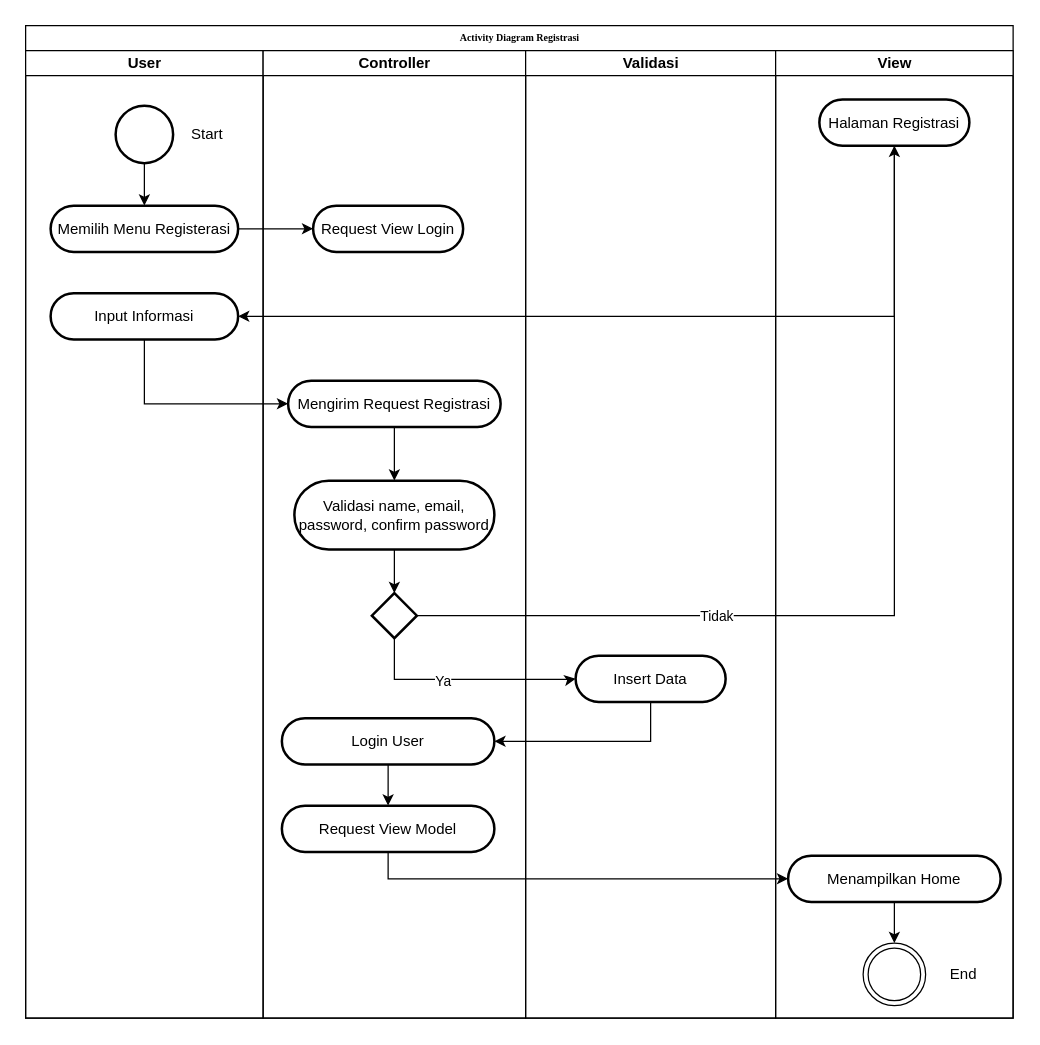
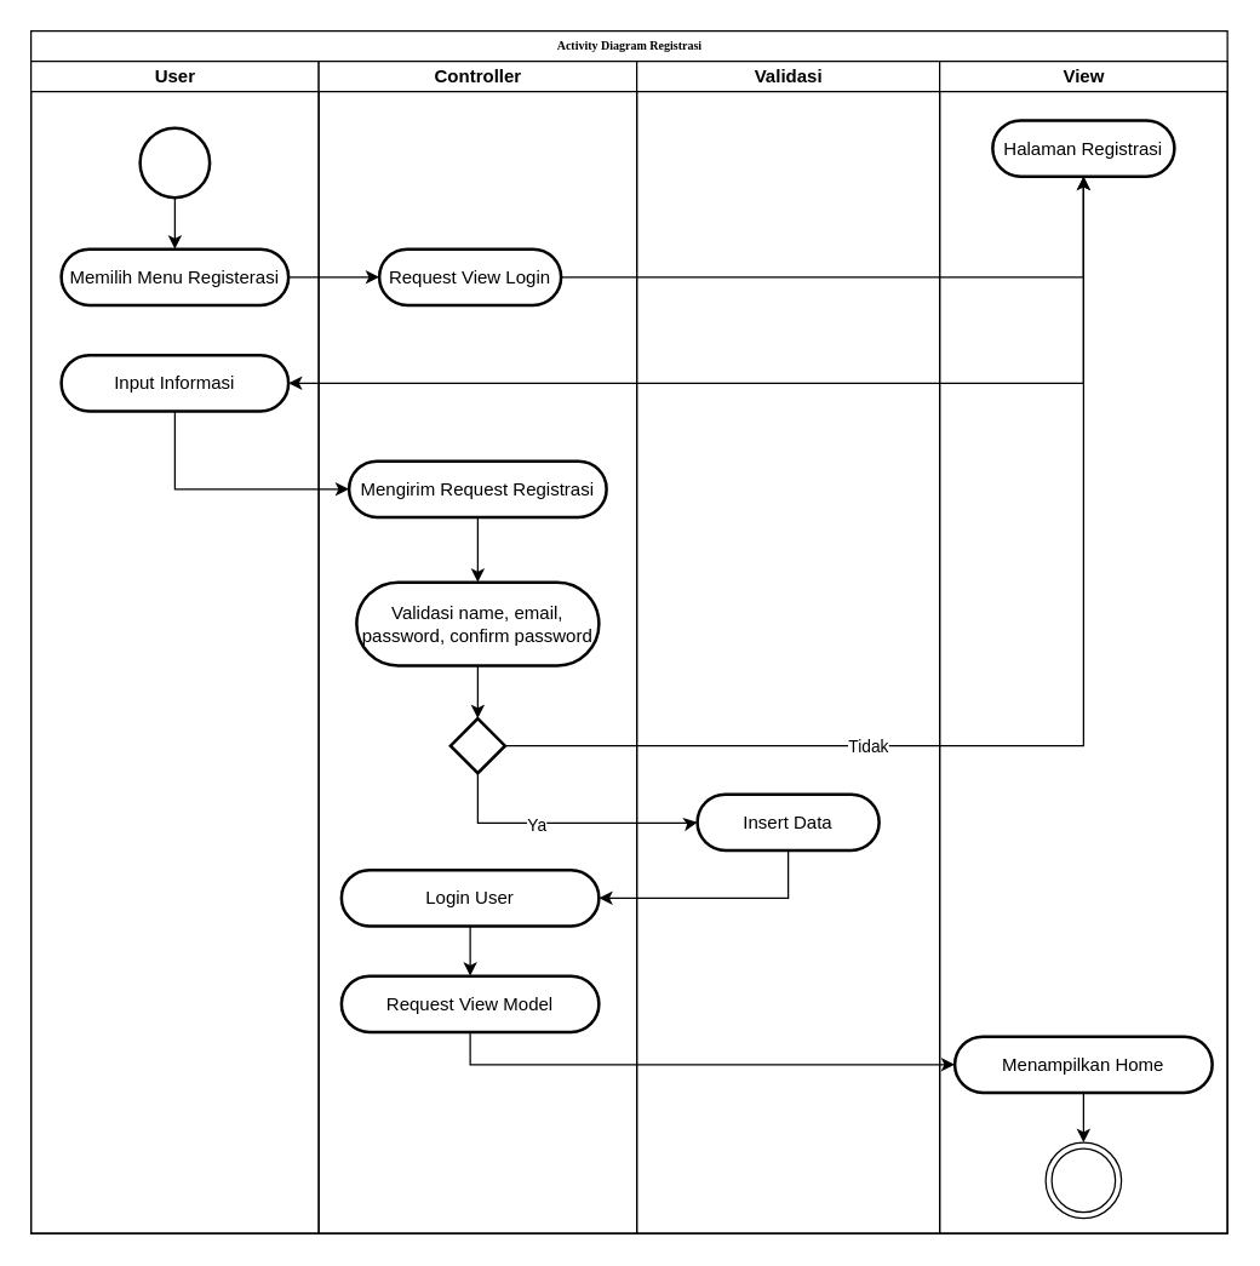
  <mxCell id="0" />
  <mxCell id="1" parent="0" />
  <mxCell id="2" value="Activity Diagram Registrasi" style="swimlane;html=1;childLayout=stackLayout;startSize=20;rounded=0;shadow=0;labelBackgroundColor=none;strokeWidth=1;fontFamily=Verdana;fontSize=8;align=center;" parent="1" vertex="1"><mxGeometry x="20" y="20" width="790" height="794" as="geometry" /></mxCell>
  <mxCell id="3" value="User" style="swimlane;html=1;startSize=20;" parent="2" vertex="1"><mxGeometry y="20" width="190" height="774" as="geometry" /></mxCell>
  <mxCell id="4" value="" style="edgeStyle=orthogonalEdgeStyle;rounded=0;orthogonalLoop=1;jettySize=auto;html=1;" edge="1" parent="3" source="5" target="6"><mxGeometry relative="1" as="geometry" /></mxCell>
  <mxCell id="5" value="" style="strokeWidth=2;html=1;shape=mxgraph.flowchart.start_2;whiteSpace=wrap;fillStyle=solid;" vertex="1" parent="3"><mxGeometry x="72" y="44" width="46" height="46" as="geometry" /></mxCell>
  <mxCell id="6" value="Memilih Menu Registerasi" style="rounded=1;whiteSpace=wrap;html=1;strokeWidth=2;fillStyle=solid;arcSize=50;" vertex="1" parent="3"><mxGeometry x="20" y="124" width="150" height="37" as="geometry" /></mxCell>
  <mxCell id="7" value="Input Informasi" style="rounded=1;whiteSpace=wrap;html=1;strokeWidth=2;fillStyle=solid;arcSize=50;" vertex="1" parent="3"><mxGeometry x="20" y="194" width="150" height="37" as="geometry" /></mxCell>
- <mxCell id="8" value="Start" style="text;html=1;align=center;verticalAlign=middle;resizable=0;points=[];autosize=1;strokeColor=none;fillColor=none;" vertex="1" parent="3"><mxGeometry x="120" y="52" width="50" height="30" as="geometry" /></mxCell>
  <mxCell id="9" value="Controller" style="swimlane;html=1;startSize=20;" parent="2" vertex="1"><mxGeometry x="190" y="20" width="210" height="774" as="geometry" /></mxCell>
  <mxCell id="10" style="edgeStyle=orthogonalEdgeStyle;rounded=0;orthogonalLoop=1;jettySize=auto;html=1;exitX=0.5;exitY=1;exitDx=0;exitDy=0;" edge="1" parent="9"><mxGeometry relative="1" as="geometry"><mxPoint x="80" y="352.5" as="sourcePoint" /><mxPoint x="80" y="352.5" as="targetPoint" /></mxGeometry></mxCell>
  <mxCell id="11" style="edgeStyle=orthogonalEdgeStyle;rounded=0;orthogonalLoop=1;jettySize=auto;html=1;entryX=0.5;entryY=0;entryDx=0;entryDy=0;" edge="1" parent="9" source="12" target="14"><mxGeometry relative="1" as="geometry" /></mxCell>
  <mxCell id="12" value="Mengirim Request Registrasi" style="rounded=1;whiteSpace=wrap;html=1;strokeWidth=2;fillStyle=solid;arcSize=50;" vertex="1" parent="9"><mxGeometry x="20" y="264" width="170" height="37" as="geometry" /></mxCell>
  <mxCell id="13" style="edgeStyle=orthogonalEdgeStyle;rounded=0;orthogonalLoop=1;jettySize=auto;html=1;entryX=0.5;entryY=0;entryDx=0;entryDy=0;entryPerimeter=0;" edge="1" parent="9" source="14" target="15"><mxGeometry relative="1" as="geometry" /></mxCell>
  <mxCell id="14" value="Validasi name, email, password, confirm password" style="rounded=1;whiteSpace=wrap;html=1;strokeWidth=2;fillStyle=solid;arcSize=50;" vertex="1" parent="9"><mxGeometry x="25" y="344" width="160" height="55" as="geometry" /></mxCell>
  <mxCell id="15" value="" style="strokeWidth=2;html=1;shape=mxgraph.flowchart.decision;whiteSpace=wrap;" vertex="1" parent="9"><mxGeometry x="87" y="434" width="36" height="36" as="geometry" /></mxCell>
  <mxCell id="16" style="edgeStyle=orthogonalEdgeStyle;rounded=0;orthogonalLoop=1;jettySize=auto;html=1;entryX=0.5;entryY=0;entryDx=0;entryDy=0;" edge="1" parent="9" source="17" target="18"><mxGeometry relative="1" as="geometry" /></mxCell>
  <mxCell id="17" value="Login User" style="rounded=1;whiteSpace=wrap;html=1;strokeWidth=2;fillStyle=solid;arcSize=50;" vertex="1" parent="9"><mxGeometry x="15" y="534" width="170" height="37" as="geometry" /></mxCell>
  <mxCell id="18" value="Request View Model" style="rounded=1;whiteSpace=wrap;html=1;strokeWidth=2;fillStyle=solid;arcSize=50;" vertex="1" parent="9"><mxGeometry x="15" y="604" width="170" height="37" as="geometry" /></mxCell>
  <mxCell id="19" value="Request View Login" style="rounded=1;whiteSpace=wrap;html=1;strokeWidth=2;fillStyle=solid;arcSize=50;" vertex="1" parent="9"><mxGeometry x="40" y="124" width="120" height="37" as="geometry" /></mxCell>
  <mxCell id="20" value="Validasi" style="swimlane;html=1;startSize=20;" parent="2" vertex="1"><mxGeometry x="400" y="20" width="200" height="774" as="geometry" /></mxCell>
  <mxCell id="21" value="Insert Data" style="rounded=1;whiteSpace=wrap;html=1;strokeWidth=2;fillStyle=solid;arcSize=50;" vertex="1" parent="20"><mxGeometry x="40" y="484" width="120" height="37" as="geometry" /></mxCell>
  <mxCell id="22" value="View" style="swimlane;html=1;startSize=20;" parent="2" vertex="1"><mxGeometry x="600" y="20" width="190" height="774" as="geometry" /></mxCell>
  <mxCell id="23" value="Halaman Registrasi" style="rounded=1;whiteSpace=wrap;html=1;strokeWidth=2;fillStyle=solid;arcSize=50;" vertex="1" parent="22"><mxGeometry x="35" y="39" width="120" height="37" as="geometry" /></mxCell>
  <mxCell id="24" style="edgeStyle=orthogonalEdgeStyle;rounded=0;orthogonalLoop=1;jettySize=auto;html=1;entryX=0.5;entryY=0;entryDx=0;entryDy=0;" edge="1" parent="22" source="25" target="26"><mxGeometry relative="1" as="geometry" /></mxCell>
  <mxCell id="25" value="Menampilkan Home" style="rounded=1;whiteSpace=wrap;html=1;strokeWidth=2;fillStyle=solid;arcSize=50;" vertex="1" parent="22"><mxGeometry x="10" y="644" width="170" height="37" as="geometry" /></mxCell>
  <mxCell id="26" value="" style="ellipse;shape=doubleEllipse;whiteSpace=wrap;html=1;aspect=fixed;" vertex="1" parent="22"><mxGeometry x="70" y="714" width="50" height="50" as="geometry" /></mxCell>
- <mxCell id="27" value="End" style="text;html=1;align=center;verticalAlign=middle;resizable=0;points=[];autosize=1;strokeColor=none;fillColor=none;" vertex="1" parent="22"><mxGeometry x="130" y="724" width="40" height="30" as="geometry" /></mxCell>
  <mxCell id="28" style="edgeStyle=orthogonalEdgeStyle;rounded=0;orthogonalLoop=1;jettySize=auto;html=1;" edge="1" parent="2" source="6" target="19"><mxGeometry relative="1" as="geometry"><mxPoint x="230" y="164" as="targetPoint" /></mxGeometry></mxCell>
  <mxCell id="29" style="edgeStyle=orthogonalEdgeStyle;rounded=0;orthogonalLoop=1;jettySize=auto;html=1;entryX=1;entryY=0.5;entryDx=0;entryDy=0;exitX=0.5;exitY=1;exitDx=0;exitDy=0;" edge="1" parent="2" source="23" target="7"><mxGeometry relative="1" as="geometry" /></mxCell>
  <mxCell id="30" style="edgeStyle=orthogonalEdgeStyle;rounded=0;orthogonalLoop=1;jettySize=auto;html=1;exitX=0.5;exitY=1;exitDx=0;exitDy=0;entryX=0;entryY=0.5;entryDx=0;entryDy=0;" edge="1" parent="2" source="7" target="12"><mxGeometry relative="1" as="geometry"><mxPoint x="95" y="304" as="targetPoint" /></mxGeometry></mxCell>
  <mxCell id="31" style="edgeStyle=orthogonalEdgeStyle;rounded=0;orthogonalLoop=1;jettySize=auto;html=1;entryX=0.5;entryY=1;entryDx=0;entryDy=0;" edge="1" parent="2" source="15" target="23"><mxGeometry relative="1" as="geometry" /></mxCell>
  <mxCell id="32" value="Tidak" style="edgeLabel;html=1;align=center;verticalAlign=middle;resizable=0;points=[];" vertex="1" connectable="0" parent="31"><mxGeometry x="-0.37" relative="1" as="geometry"><mxPoint as="offset" /></mxGeometry></mxCell>
  <mxCell id="33" style="edgeStyle=orthogonalEdgeStyle;rounded=0;orthogonalLoop=1;jettySize=auto;html=1;entryX=0;entryY=0.5;entryDx=0;entryDy=0;exitX=0.5;exitY=1;exitDx=0;exitDy=0;exitPerimeter=0;" edge="1" parent="2" source="15" target="21"><mxGeometry relative="1" as="geometry"><Array as="points"><mxPoint x="295" y="523" /><mxPoint x="437" y="523" /></Array></mxGeometry></mxCell>
  <mxCell id="34" value="Ya" style="edgeLabel;html=1;align=center;verticalAlign=middle;resizable=0;points=[];" vertex="1" connectable="0" parent="33"><mxGeometry x="-0.206" y="-1" relative="1" as="geometry"><mxPoint as="offset" /></mxGeometry></mxCell>
  <mxCell id="35" style="edgeStyle=orthogonalEdgeStyle;rounded=0;orthogonalLoop=1;jettySize=auto;html=1;entryX=1;entryY=0.5;entryDx=0;entryDy=0;exitX=0.5;exitY=1;exitDx=0;exitDy=0;" edge="1" parent="2" source="21" target="17"><mxGeometry relative="1" as="geometry" /></mxCell>
  <mxCell id="36" style="edgeStyle=orthogonalEdgeStyle;rounded=0;orthogonalLoop=1;jettySize=auto;html=1;entryX=0;entryY=0.5;entryDx=0;entryDy=0;exitX=0.5;exitY=1;exitDx=0;exitDy=0;" edge="1" parent="2" source="18" target="25"><mxGeometry relative="1" as="geometry" /></mxCell>
+ <mxCell id="37" style="edgeStyle=orthogonalEdgeStyle;rounded=0;orthogonalLoop=1;jettySize=auto;html=1;" edge="1" parent="2" source="19" target="23"><mxGeometry relative="1" as="geometry" /></mxCell>
